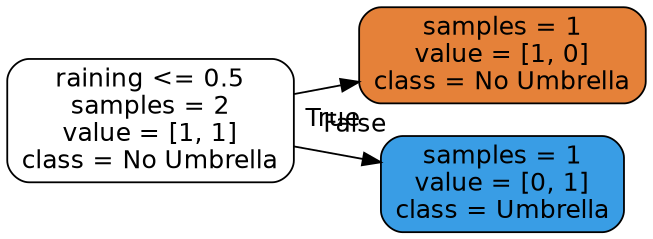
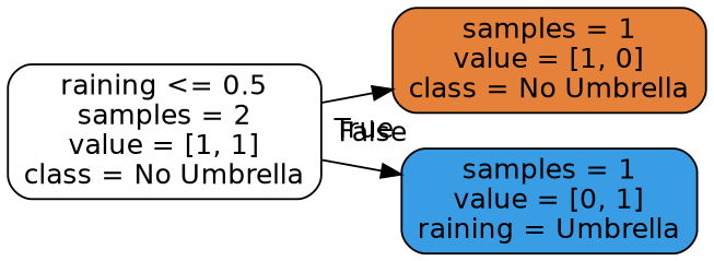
  digraph {
    rankdir=LR
    node [color=black fontname=helvetica shape=box style="filled, rounded"]
    edge [fontname=helvetica labeldistance=2.5]
    n1 [fillcolor="#ffffff" label="raining <= 0.5\nsamples = 2\nvalue = [1, 1]\nclass = No Umbrella"]
    n2 [fillcolor="#e58139" label="samples = 1\nvalue = [1, 0]\nclass = No Umbrella"]
-   n3 [fillcolor="#399de5" label="samples = 1\nvalue = [0, 1]\nclass = Umbrella"]
+   n3 [fillcolor="#399de5" label="samples = 1\nvalue = [0, 1]\nraining = Umbrella"]
    n1 -> n2 [headlabel=True labelangle=45]
    n1 -> n3 [headlabel=False labelangle=-45]
  }
